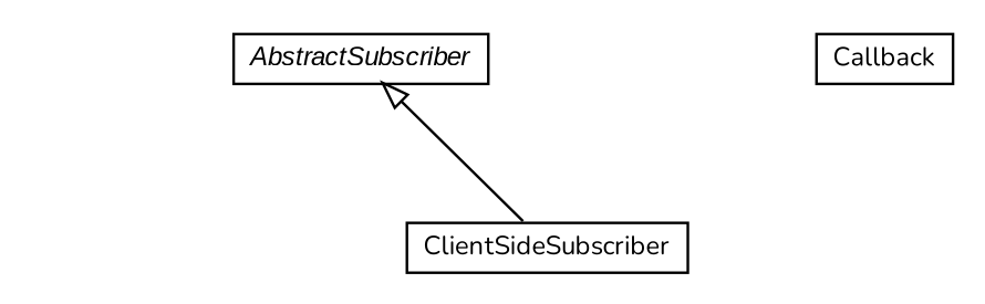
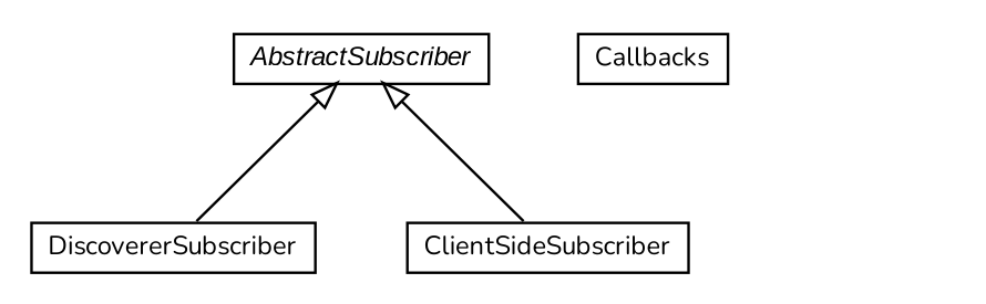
  digraph {
    fontname=Nunito
    nodesep=0.25
    ranksep=0.5
    node [fontcolor=black fontname=Nunito fontsize=10.0 shape=plaintext]
    edge [arrowtail=empty dir=back fontname=Nunito fontsize=10 headport=p labelfontname=arial labelfontsize=10 tailport=p]
+   n1 [label=<<table title="context.arch.subscriber.DiscovererSubscriber" border="0" cellborder="1" cellspacing="0" cellpadding="2" port="p" href="./DiscovererSubscriber.html"> 		<tr><td><table border="0" cellspacing="0" cellpadding="1"> <tr><td align="center" balign="center"> DiscovererSubscriber </td></tr> 		</table></td></tr> 		</table>>]
    n2 [label=<<table title="context.arch.subscriber.ClientSideSubscriber" border="0" cellborder="1" cellspacing="0" cellpadding="2" port="p" href="./ClientSideSubscriber.html"> 		<tr><td><table border="0" cellspacing="0" cellpadding="1"> <tr><td align="center" balign="center"> ClientSideSubscriber </td></tr> 		</table></td></tr> 		</table>>]
-   n4 [label=<<table title="context.arch.subscriber.Callback" border="0" cellborder="1" cellspacing="0" cellpadding="2" port="p" href="./Callback.html"> 		<tr><td><table border="0" cellspacing="0" cellpadding="1"> <tr><td align="center" balign="center"> Callback </td></tr> 		</table></td></tr> 		</table>>]
+   n3 [label=<<table title="context.arch.subscriber.Callbacks" border="0" cellborder="1" cellspacing="0" cellpadding="2" port="p" href="./Callbacks.html"> 		<tr><td><table border="0" cellspacing="0" cellpadding="1"> <tr><td align="center" balign="center"> Callbacks </td></tr> 		</table></td></tr> 		</table>>]
    n5 [label=<<table title="context.arch.subscriber.AbstractSubscriber" border="0" cellborder="1" cellspacing="0" cellpadding="2" port="p" href="./AbstractSubscriber.html"> 		<tr><td><table border="0" cellspacing="0" cellpadding="1"> <tr><td align="center" balign="center"><font face="arial italic"> AbstractSubscriber </font></td></tr> 		</table></td></tr> 		</table>>]
+   n5 -> n1
    n5 -> n2
  }
